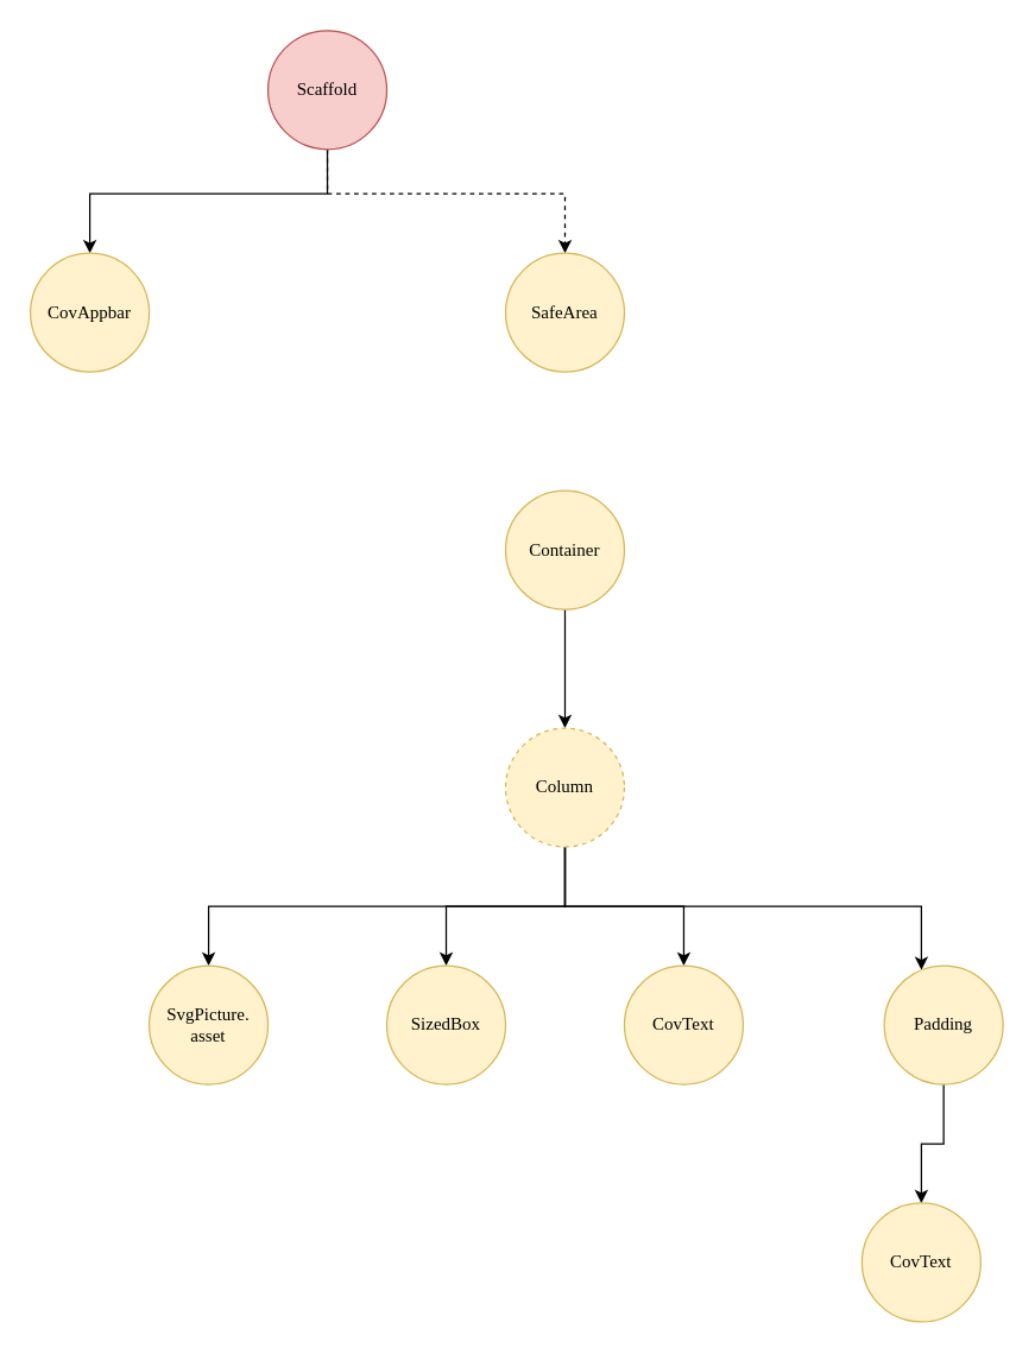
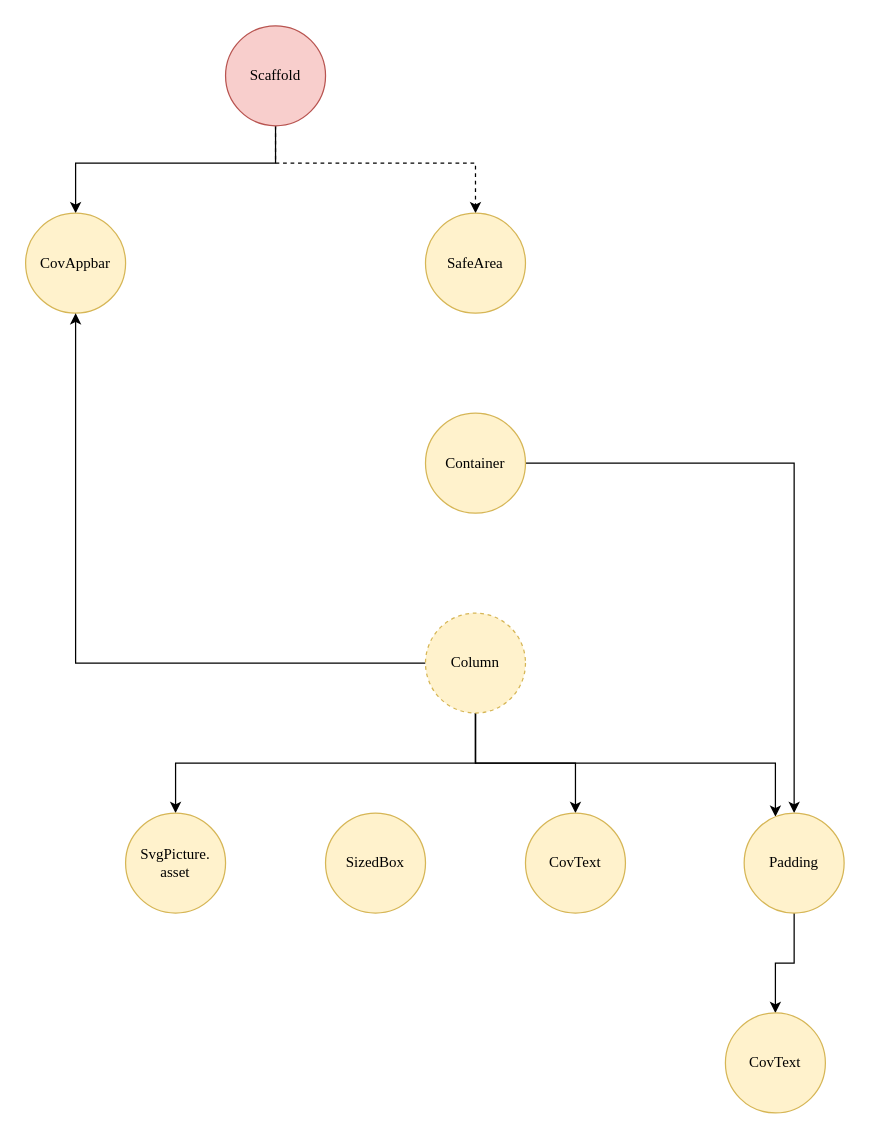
  <mxCell id="0" />
  <mxCell id="1" parent="0" />
  <mxCell id="2" style="edgeStyle=orthogonalEdgeStyle;rounded=0;orthogonalLoop=1;jettySize=auto;html=1;dashed=1;" edge="1" parent="1" source="4" target="5"><mxGeometry relative="1" as="geometry"><Array as="points"><mxPoint x="220" y="130" /><mxPoint x="380" y="130" /></Array></mxGeometry></mxCell>
  <mxCell id="3" style="edgeStyle=orthogonalEdgeStyle;rounded=0;orthogonalLoop=1;jettySize=auto;html=1;" edge="1" parent="1" source="4" target="8"><mxGeometry relative="1" as="geometry"><Array as="points"><mxPoint x="220" y="130" /><mxPoint x="60" y="130" /></Array></mxGeometry></mxCell>
  <mxCell id="4" value="Scaffold" style="ellipse;whiteSpace=wrap;html=1;aspect=fixed;fontFamily=Verdana;fillColor=#f8cecc;strokeColor=#b85450;" parent="1" vertex="1"><mxGeometry x="180" y="20" width="80" height="80" as="geometry" /></mxCell>
  <mxCell id="5" value="SafeArea" style="ellipse;whiteSpace=wrap;html=1;aspect=fixed;fontFamily=Verdana;fillColor=#fff2cc;strokeColor=#d6b656;" parent="1" vertex="1"><mxGeometry x="340" y="170" width="80" height="80" as="geometry" /></mxCell>
- <mxCell id="6" style="edgeStyle=orthogonalEdgeStyle;rounded=0;orthogonalLoop=1;jettySize=auto;html=1;" edge="1" parent="1" source="7" target="13"><mxGeometry relative="1" as="geometry" /></mxCell>
+ <mxCell id="6" style="edgeStyle=orthogonalEdgeStyle;rounded=0;orthogonalLoop=1;jettySize=auto;html=1;" edge="1" parent="1" source="7" target="18"><mxGeometry relative="1" as="geometry" /></mxCell>
  <mxCell id="7" value="Container" style="ellipse;whiteSpace=wrap;html=1;aspect=fixed;fontFamily=Verdana;fillColor=#fff2cc;strokeColor=#d6b656;" parent="1" vertex="1"><mxGeometry x="340" y="330" width="80" height="80" as="geometry" /></mxCell>
  <mxCell id="8" value="&lt;div&gt;CovAppbar&lt;/div&gt;" style="ellipse;whiteSpace=wrap;html=1;aspect=fixed;fontFamily=Verdana;fillColor=#fff2cc;strokeColor=#d6b656;" vertex="1" parent="1"><mxGeometry x="20" y="170" width="80" height="80" as="geometry" /></mxCell>
- <mxCell id="9" style="edgeStyle=orthogonalEdgeStyle;rounded=0;orthogonalLoop=1;jettySize=auto;html=1;" edge="1" parent="1" source="13" target="16"><mxGeometry relative="1" as="geometry" /></mxCell>
+ <mxCell id="9" style="edgeStyle=orthogonalEdgeStyle;rounded=0;orthogonalLoop=1;jettySize=auto;html=1;" edge="1" parent="1" source="13" target="8"><mxGeometry relative="1" as="geometry" /></mxCell>
  <mxCell id="10" style="edgeStyle=orthogonalEdgeStyle;rounded=0;orthogonalLoop=1;jettySize=auto;html=1;" edge="1" parent="1" source="13" target="14"><mxGeometry relative="1" as="geometry" /></mxCell>
  <mxCell id="11" style="edgeStyle=orthogonalEdgeStyle;rounded=0;orthogonalLoop=1;jettySize=auto;html=1;" edge="1" parent="1" source="13" target="15"><mxGeometry relative="1" as="geometry"><Array as="points"><mxPoint x="380" y="610" /><mxPoint x="140" y="610" /></Array></mxGeometry></mxCell>
  <mxCell id="12" style="edgeStyle=orthogonalEdgeStyle;rounded=0;orthogonalLoop=1;jettySize=auto;html=1;" edge="1" parent="1" source="13" target="18"><mxGeometry relative="1" as="geometry"><Array as="points"><mxPoint x="380" y="610" /><mxPoint x="620" y="610" /></Array></mxGeometry></mxCell>
  <mxCell id="13" value="Column" style="ellipse;whiteSpace=wrap;html=1;aspect=fixed;fontFamily=Verdana;fillColor=#fff2cc;strokeColor=#d6b656;dashed=1;" vertex="1" parent="1"><mxGeometry x="340" y="490" width="80" height="80" as="geometry" /></mxCell>
  <mxCell id="14" value="CovText" style="ellipse;whiteSpace=wrap;html=1;aspect=fixed;fontFamily=Verdana;fillColor=#fff2cc;strokeColor=#d6b656;" vertex="1" parent="1"><mxGeometry x="420" y="650" width="80" height="80" as="geometry" /></mxCell>
  <mxCell id="15" value="&lt;div&gt;SvgPicture.&lt;/div&gt;&lt;div&gt;asset&lt;br&gt;&lt;/div&gt;" style="ellipse;whiteSpace=wrap;html=1;aspect=fixed;fontFamily=Verdana;fillColor=#fff2cc;strokeColor=#d6b656;" vertex="1" parent="1"><mxGeometry x="100" y="650" width="80" height="80" as="geometry" /></mxCell>
  <mxCell id="16" value="SizedBox" style="ellipse;whiteSpace=wrap;html=1;aspect=fixed;fontFamily=Verdana;fillColor=#fff2cc;strokeColor=#d6b656;" vertex="1" parent="1"><mxGeometry x="260" y="650" width="80" height="80" as="geometry" /></mxCell>
  <mxCell id="17" style="edgeStyle=orthogonalEdgeStyle;rounded=0;orthogonalLoop=1;jettySize=auto;html=1;" edge="1" parent="1" source="18" target="19"><mxGeometry relative="1" as="geometry" /></mxCell>
  <mxCell id="18" value="Padding" style="ellipse;whiteSpace=wrap;html=1;aspect=fixed;fontFamily=Verdana;fillColor=#fff2cc;strokeColor=#d6b656;" vertex="1" parent="1"><mxGeometry x="595" y="650" width="80" height="80" as="geometry" /></mxCell>
  <mxCell id="19" value="CovText" style="ellipse;whiteSpace=wrap;html=1;aspect=fixed;fontFamily=Verdana;fillColor=#fff2cc;strokeColor=#d6b656;" vertex="1" parent="1"><mxGeometry x="580" y="810" width="80" height="80" as="geometry" /></mxCell>
